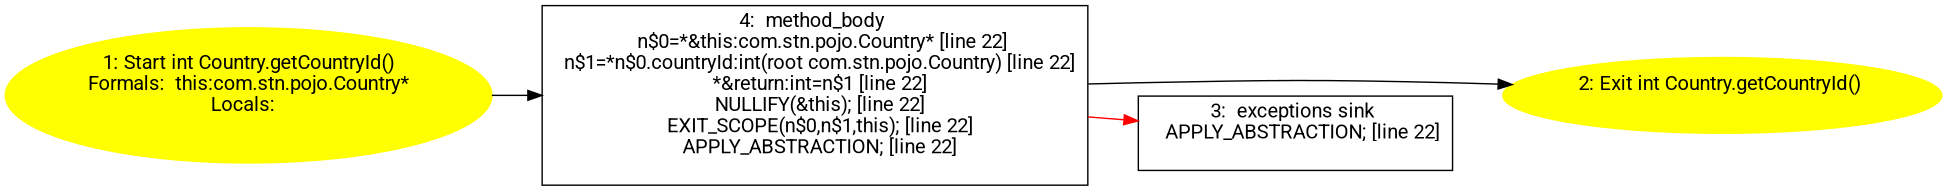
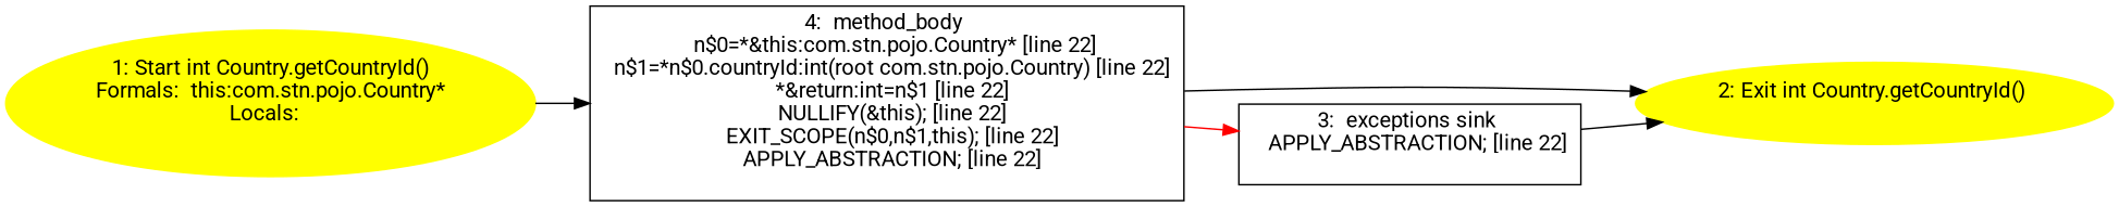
  digraph {
    rankdir=LR
    fontname=Roboto
    node [fontname=Roboto]
    edge [fontname=Roboto]
    n1 [color=yellow label="1: Start int Country.getCountryId()\nFormals:  this:com.stn.pojo.Country*\nLocals:  \n  " style=filled]
    n2 [label="4:  method_body \n   n$0=*&this:com.stn.pojo.Country* [line 22]\n  n$1=*n$0.countryId:int(root com.stn.pojo.Country) [line 22]\n  *&return:int=n$1 [line 22]\n  NULLIFY(&this); [line 22]\n  EXIT_SCOPE(n$0,n$1,this); [line 22]\n  APPLY_ABSTRACTION; [line 22]\n " shape=box]
    n3 [color=yellow label="2: Exit int Country.getCountryId() \n  " style=filled]
    n4 [label="3:  exceptions sink \n   APPLY_ABSTRACTION; [line 22]\n " shape=box]
    n1 -> n2
    n2 -> n3
    n2 -> n4 [color=red]
+   n4 -> n3
  }
